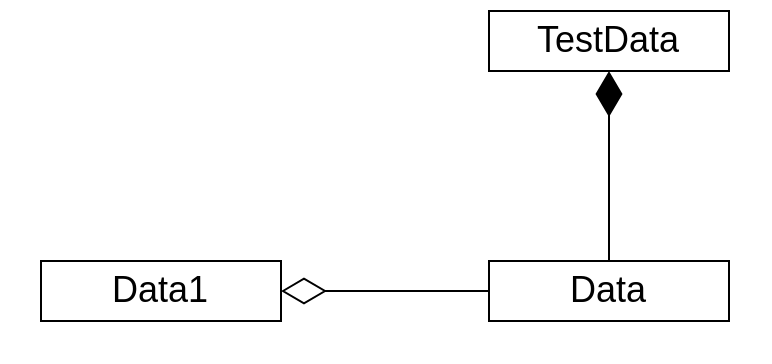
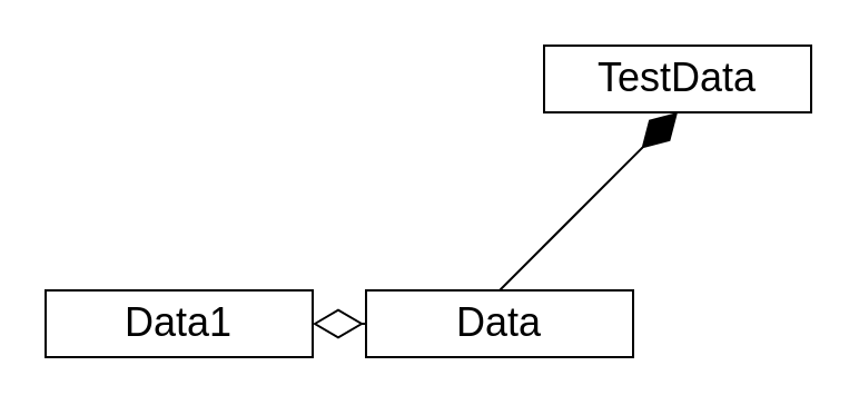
  <mxCell id="0" />
  <mxCell id="1" parent="0" />
- <mxCell id="2" value="&lt;font style=&quot;font-size: 18px;&quot;&gt;Data&lt;/font&gt;" style="rounded=0;whiteSpace=wrap;html=1;" vertex="1" parent="1"><mxGeometry x="244" y="130" width="120" height="30" as="geometry" /></mxCell>
+ <mxCell id="2" value="&lt;font style=&quot;font-size: 18px;&quot;&gt;Data&lt;/font&gt;" style="rounded=0;whiteSpace=wrap;html=1;" vertex="1" parent="1"><mxGeometry x="164" y="130" width="120" height="30" as="geometry" /></mxCell>
  <mxCell id="3" value="&lt;font style=&quot;font-size: 18px;&quot;&gt;Data1&lt;/font&gt;" style="rounded=0;whiteSpace=wrap;html=1;" vertex="1" parent="1"><mxGeometry x="20" y="130" width="120" height="30" as="geometry" /></mxCell>
  <mxCell id="4" value="" style="endArrow=diamondThin;html=1;rounded=0;fontSize=18;exitX=0;exitY=0.5;exitDx=0;exitDy=0;entryX=1;entryY=0.5;entryDx=0;entryDy=0;endFill=0;strokeWidth=1;endSize=20;" edge="1" parent="1" source="2" target="3"><mxGeometry width="50" height="50" relative="1" as="geometry"><mxPoint x="270" y="290" as="sourcePoint" /><mxPoint x="220" y="340" as="targetPoint" /></mxGeometry></mxCell>
- <mxCell id="5" value="&lt;font style=&quot;font-size: 18px;&quot;&gt;TestData&lt;/font&gt;" style="rounded=0;whiteSpace=wrap;html=1;" vertex="1" parent="1"><mxGeometry x="244" y="5" width="120" height="30" as="geometry" /></mxCell>
+ <mxCell id="5" value="&lt;font style=&quot;font-size: 18px;&quot;&gt;TestData&lt;/font&gt;" style="rounded=0;whiteSpace=wrap;html=1;" vertex="1" parent="1"><mxGeometry x="244" y="20" width="120" height="30" as="geometry" /></mxCell>
  <mxCell id="6" value="" style="endArrow=diamondThin;html=1;rounded=0;fontSize=18;exitX=0.5;exitY=0;exitDx=0;exitDy=0;entryX=0.5;entryY=1;entryDx=0;entryDy=0;endFill=1;strokeWidth=1;endSize=20;" edge="1" parent="1" source="2" target="5"><mxGeometry width="50" height="50" relative="1" as="geometry"><mxPoint x="254" y="155" as="sourcePoint" /><mxPoint x="150" y="155" as="targetPoint" /></mxGeometry></mxCell>
